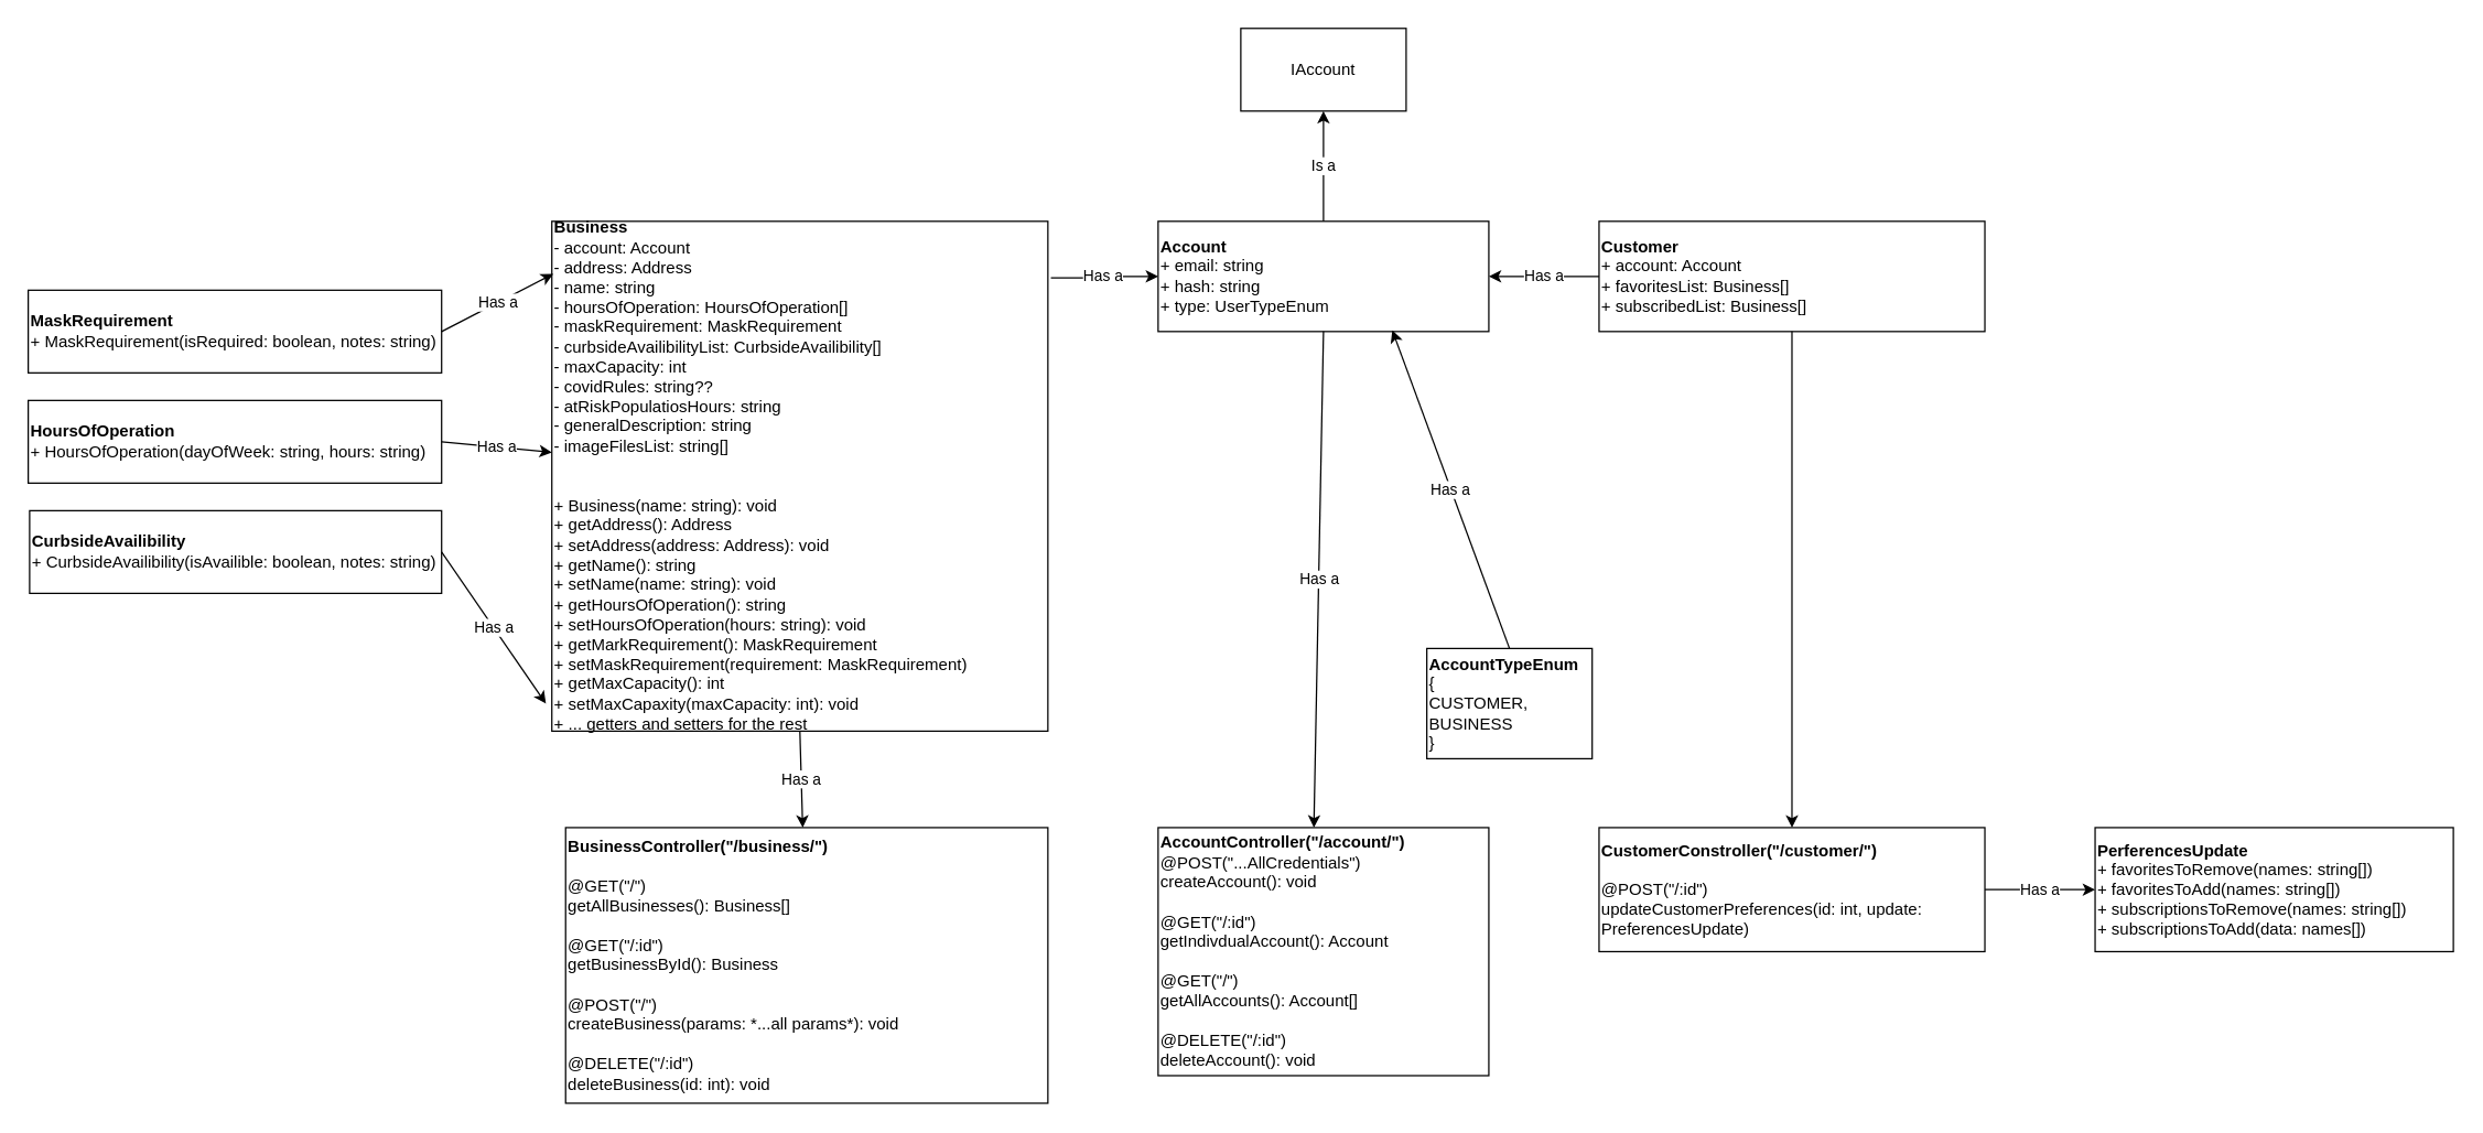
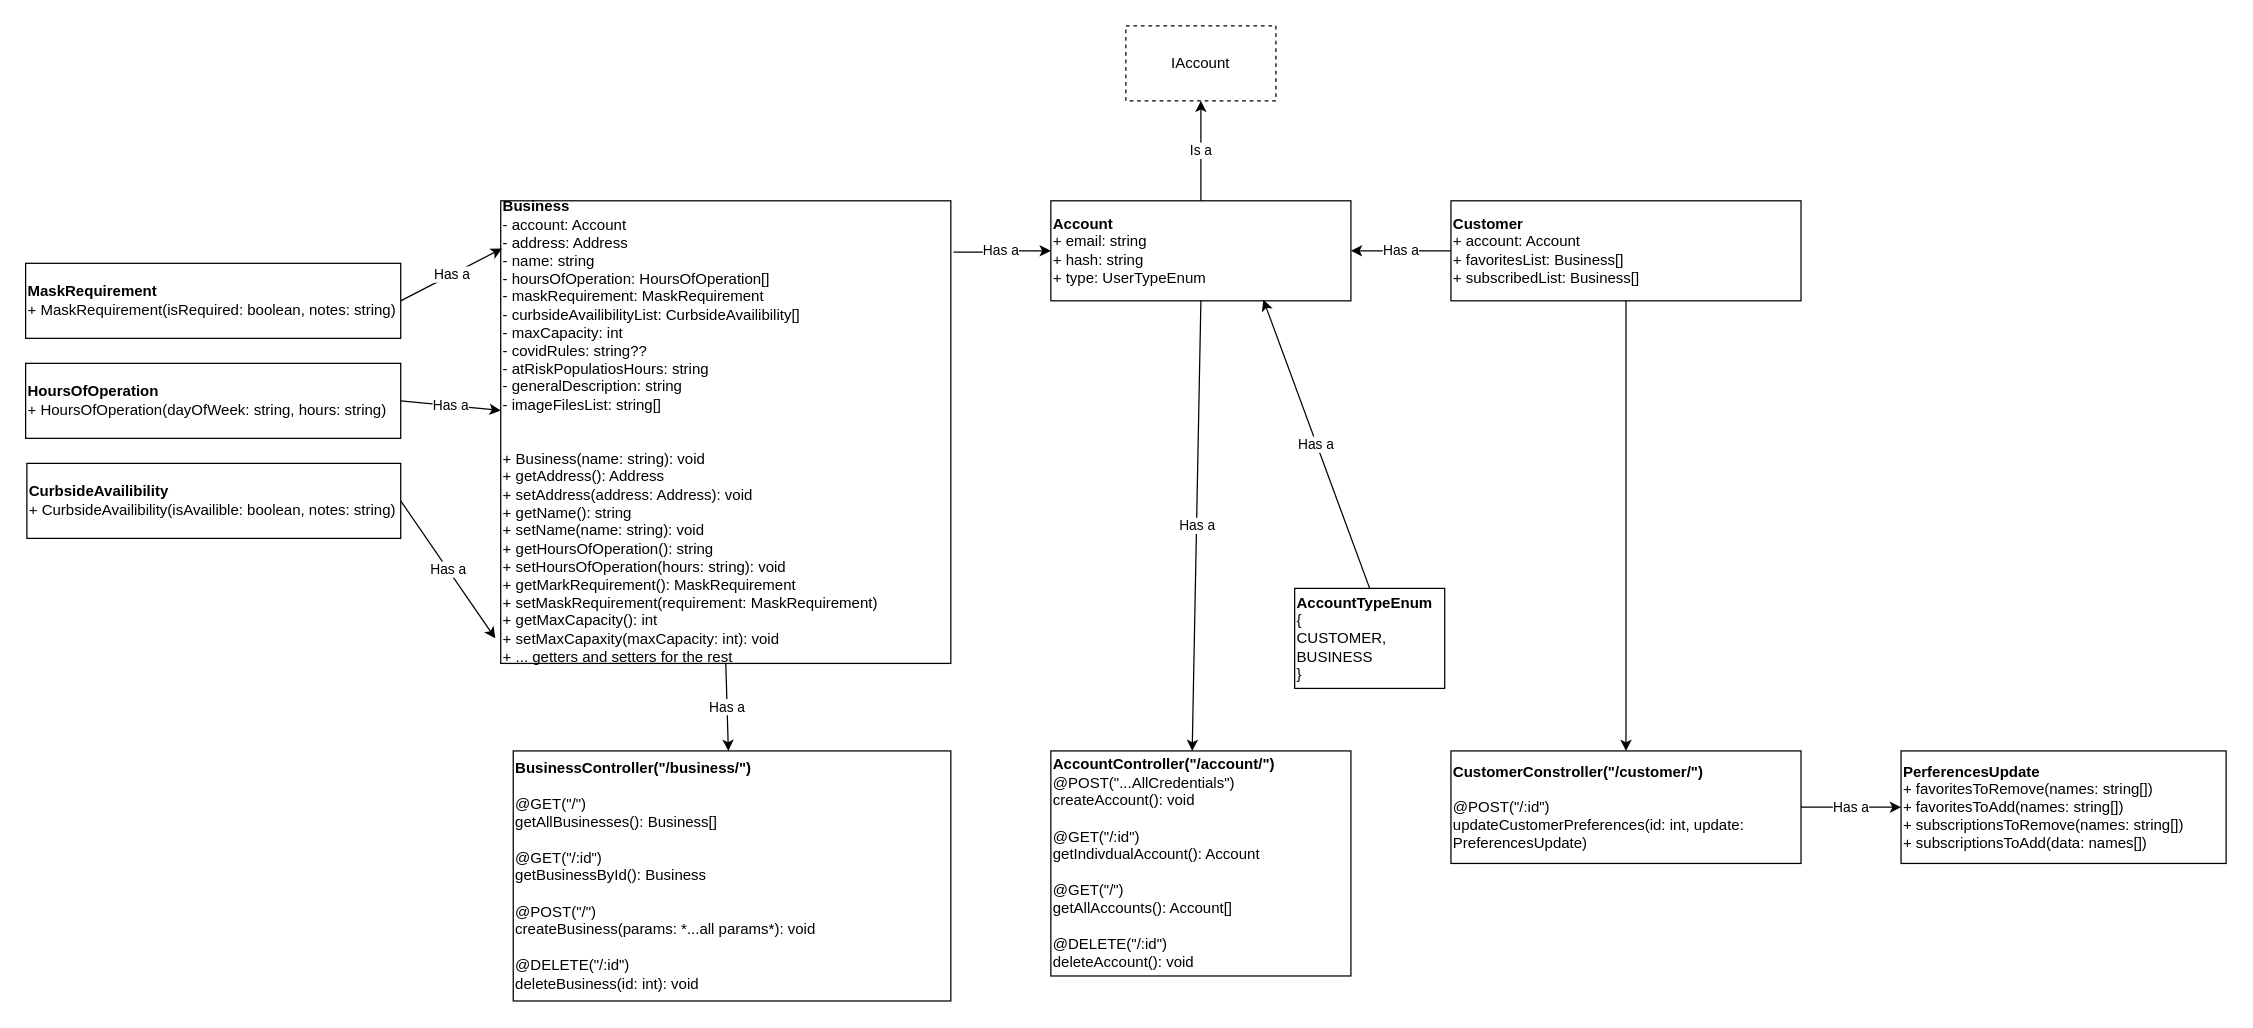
  <mxCell id="0" />
  <mxCell id="1" parent="0" />
- <mxCell id="2" value="IAccount&lt;br&gt;" style="rounded=0;whiteSpace=wrap;html=1;" parent="1" vertex="1"><mxGeometry x="900" y="20" width="120" height="60" as="geometry" /></mxCell>
+ <mxCell id="2" value="IAccount&lt;br&gt;" style="rounded=0;whiteSpace=wrap;html=1;dashed=1;" parent="1" vertex="1"><mxGeometry x="900" y="20" width="120" height="60" as="geometry" /></mxCell>
  <mxCell id="3" value="&lt;b&gt;Business&lt;br&gt;&lt;/b&gt;- account: Account&lt;br&gt;- address: Address&lt;br&gt;- name: string&lt;br&gt;- hoursOfOperation: HoursOfOperation[]&lt;br&gt;- maskRequirement: MaskRequirement&lt;br&gt;- curbsideAvailibilityList: CurbsideAvailibility[]&lt;br&gt;- maxCapacity: int&lt;br&gt;- covidRules: string??&lt;br&gt;- atRiskPopulatiosHours: string&lt;br&gt;- generalDescription: string&lt;br&gt;- imageFilesList: string[]&lt;br&gt;&lt;br&gt;&lt;br&gt;+ Business(name: string): void&lt;br&gt;+ getAddress(): Address&lt;br&gt;+ setAddress(address: Address): void&lt;br&gt;+ getName(): string&lt;br&gt;+ setName(name: string): void&lt;br&gt;+ getHoursOfOperation(): string&lt;br&gt;+ setHoursOfOperation(hours: string): void&lt;br&gt;+ getMarkRequirement(): MaskRequirement&lt;br&gt;+ setMaskRequirement(requirement: MaskRequirement)&lt;br&gt;+ getMaxCapacity(): int&lt;br&gt;+ setMaxCapaxity(maxCapacity: int): void&lt;br&gt;+ ... getters and setters for the rest" style="rounded=0;whiteSpace=wrap;html=1;align=left;" parent="1" vertex="1"><mxGeometry y="160" width="360" height="370" as="geometry" x="400" /></mxCell>
  <mxCell id="4" value="Has a" style="edgeStyle=orthogonalEdgeStyle;rounded=0;orthogonalLoop=1;jettySize=auto;html=1;entryX=0;entryY=0.5;entryDx=0;entryDy=0;exitX=1.006;exitY=0.111;exitDx=0;exitDy=0;exitPerimeter=0;" edge="1" parent="1" source="3" target="5"><mxGeometry relative="1" as="geometry"><mxPoint x="800" y="320" as="sourcePoint" /></mxGeometry></mxCell>
  <mxCell id="5" value="&lt;b&gt;Account&lt;/b&gt;&lt;br&gt;+ email: string&lt;br&gt;+ hash: string&lt;br&gt;+ type: UserTypeEnum" style="rounded=0;whiteSpace=wrap;html=1;align=left;" parent="1" vertex="1"><mxGeometry x="840" y="160" width="240" height="80" as="geometry" /></mxCell>
  <mxCell id="6" value="&lt;b&gt;BusinessController(&quot;/business/&quot;)&lt;/b&gt;&lt;br&gt;&lt;br&gt;@GET(&quot;/&quot;)&lt;br&gt;getAllBusinesses(): Business[]&lt;br&gt;&lt;br&gt;@GET(&quot;/:id&quot;)&lt;br&gt;getBusinessById(): Business&lt;br&gt;&lt;br&gt;@POST(&quot;/&quot;)&lt;br&gt;createBusiness(params: *...all params*): void&lt;br&gt;&lt;br&gt;@DELETE(&quot;/:id&quot;)&lt;br&gt;deleteBusiness(id: int): void" style="rounded=0;whiteSpace=wrap;html=1;align=left;" parent="1" vertex="1"><mxGeometry x="410" y="600" width="350" height="200" as="geometry" /></mxCell>
  <mxCell id="7" value="&lt;b&gt;AccountController(&quot;/account/&quot;)&lt;br&gt;&lt;/b&gt;@POST(&quot;...AllCredentials&quot;)&lt;br&gt;createAccount(): void&lt;br&gt;&lt;br&gt;@GET(&quot;/:id&quot;)&lt;br&gt;getIndivdualAccount(): Account&lt;br&gt;&lt;br&gt;@GET(&quot;/&quot;)&lt;br&gt;getAllAccounts(): Account[]&lt;br&gt;&lt;br&gt;@DELETE(&quot;/:id&quot;)&lt;br&gt;deleteAccount(): void" style="rounded=0;whiteSpace=wrap;html=1;align=left;" parent="1" vertex="1"><mxGeometry x="840" y="600" width="240" height="180" as="geometry" /></mxCell>
  <mxCell id="8" value="Has a" style="endArrow=classic;html=1;exitX=0.5;exitY=1;exitDx=0;exitDy=0;entryX=0.471;entryY=0;entryDx=0;entryDy=0;entryPerimeter=0;" parent="1" source="5" target="7" edge="1"><mxGeometry width="50" height="50" relative="1" as="geometry"><mxPoint x="750" y="270" as="sourcePoint" /><mxPoint x="967.711" y="610" as="targetPoint" /></mxGeometry></mxCell>
  <mxCell id="9" value="Has a" style="endArrow=classic;html=1;exitX=0.5;exitY=1;exitDx=0;exitDy=0;" parent="1" source="3" target="6" edge="1"><mxGeometry width="50" height="50" relative="1" as="geometry"><mxPoint x="480" y="310" as="sourcePoint" /><mxPoint x="530" y="260" as="targetPoint" /></mxGeometry></mxCell>
  <mxCell id="10" value="Is a" style="endArrow=classic;html=1;exitX=0.5;exitY=0;exitDx=0;exitDy=0;entryX=0.5;entryY=1;entryDx=0;entryDy=0;" parent="1" source="5" target="2" edge="1"><mxGeometry width="50" height="50" relative="1" as="geometry"><mxPoint x="840" y="250" as="sourcePoint" /><mxPoint x="880" y="140" as="targetPoint" /></mxGeometry></mxCell>
  <mxCell id="11" value="&lt;b&gt;MaskRequirement&lt;br&gt;&lt;/b&gt;+ MaskRequirement(isRequired: boolean, notes: string)" style="rounded=0;whiteSpace=wrap;html=1;align=left;" vertex="1" parent="1"><mxGeometry x="20" y="210" width="300" height="60" as="geometry" /></mxCell>
  <mxCell id="12" value="Has a" style="endArrow=classic;html=1;exitX=1;exitY=0.5;exitDx=0;exitDy=0;entryX=0.003;entryY=0.103;entryDx=0;entryDy=0;entryPerimeter=0;" edge="1" parent="1" source="11" target="3"><mxGeometry width="50" height="50" relative="1" as="geometry"><mxPoint x="110" y="350" as="sourcePoint" /><mxPoint x="160" y="300" as="targetPoint" /></mxGeometry></mxCell>
  <mxCell id="13" value="&lt;b&gt;HoursOfOperation&lt;br&gt;&lt;/b&gt;+ HoursOfOperation(dayOfWeek: string, hours: string)" style="rounded=0;whiteSpace=wrap;html=1;align=left;" vertex="1" parent="1"><mxGeometry x="20" y="290" width="300" height="60" as="geometry" /></mxCell>
  <mxCell id="14" value="Has a" style="endArrow=classic;html=1;exitX=1;exitY=0.5;exitDx=0;exitDy=0;" edge="1" parent="1" source="13" target="3"><mxGeometry width="50" height="50" relative="1" as="geometry"><mxPoint x="150" y="550" as="sourcePoint" /><mxPoint x="297" y="290" as="targetPoint" /></mxGeometry></mxCell>
  <mxCell id="15" value="CurbsideAvailibility&lt;br&gt;&lt;span style=&quot;font-weight: normal&quot;&gt;+ CurbsideAvailibility(isAvailible: boolean, notes: string)&lt;br&gt;&lt;/span&gt;" style="rounded=0;whiteSpace=wrap;html=1;fontStyle=1;align=left;" vertex="1" parent="1"><mxGeometry x="21" y="370" width="299" height="60" as="geometry" /></mxCell>
  <mxCell id="16" value="Has a" style="endArrow=classic;html=1;exitX=1;exitY=0.5;exitDx=0;exitDy=0;entryX=-0.012;entryY=0.946;entryDx=0;entryDy=0;entryPerimeter=0;" edge="1" parent="1" source="15" target="3"><mxGeometry width="50" height="50" relative="1" as="geometry"><mxPoint x="90" y="620" as="sourcePoint" /><mxPoint x="140" y="570" as="targetPoint" /></mxGeometry></mxCell>
  <mxCell id="17" value="&lt;b&gt;AccountTypeEnum &lt;br&gt;&lt;/b&gt;{&lt;br&gt;CUSTOMER,&lt;br&gt;BUSINESS&lt;br&gt;}" style="rounded=0;whiteSpace=wrap;html=1;align=left;" vertex="1" parent="1"><mxGeometry x="1035" y="470" width="120" height="80" as="geometry" /></mxCell>
  <mxCell id="18" value="Has a" style="endArrow=classic;html=1;exitX=0.5;exitY=0;exitDx=0;exitDy=0;entryX=0.708;entryY=0.988;entryDx=0;entryDy=0;entryPerimeter=0;" edge="1" parent="1" source="17" target="5"><mxGeometry width="50" height="50" relative="1" as="geometry"><mxPoint x="970" y="280" as="sourcePoint" /><mxPoint x="1020" y="230" as="targetPoint" /></mxGeometry></mxCell>
  <mxCell id="19" value="&lt;b&gt;Customer&lt;br&gt;&lt;/b&gt;+ account: Account&lt;br&gt;+ favoritesList: Business[]&lt;br&gt;+ subscribedList: Business[]" style="rounded=0;whiteSpace=wrap;html=1;fontStyle=0;align=left;" vertex="1" parent="1"><mxGeometry x="1160" y="160" width="280" height="80" as="geometry" /></mxCell>
  <mxCell id="20" value="Has a" style="endArrow=classic;html=1;exitX=0;exitY=0.5;exitDx=0;exitDy=0;entryX=1;entryY=0.5;entryDx=0;entryDy=0;" edge="1" parent="1" source="19" target="5"><mxGeometry width="50" height="50" relative="1" as="geometry"><mxPoint x="1220" y="380" as="sourcePoint" /><mxPoint x="1270" y="330" as="targetPoint" /></mxGeometry></mxCell>
  <mxCell id="21" value="Has a" style="edgeStyle=orthogonalEdgeStyle;rounded=0;orthogonalLoop=1;jettySize=auto;html=1;exitX=1;exitY=0.5;exitDx=0;exitDy=0;" edge="1" parent="1" source="22" target="24"><mxGeometry relative="1" as="geometry" /></mxCell>
  <mxCell id="22" value="&lt;b&gt;CustomerConstroller(&quot;/customer/&quot;)&lt;/b&gt;&lt;br&gt;&lt;br&gt;@POST(&quot;/:id&quot;)&lt;br&gt;updateCustomerPreferences(id: int, update: PreferencesUpdate)" style="rounded=0;whiteSpace=wrap;html=1;align=left;" vertex="1" parent="1"><mxGeometry x="1160" y="600" width="280" height="90" as="geometry" /></mxCell>
  <mxCell id="23" value="" style="endArrow=classic;html=1;exitX=0.5;exitY=1;exitDx=0;exitDy=0;entryX=0.5;entryY=0;entryDx=0;entryDy=0;" edge="1" parent="1" source="19" target="22"><mxGeometry width="50" height="50" relative="1" as="geometry"><mxPoint x="1230" y="360" as="sourcePoint" /><mxPoint x="1280" y="310" as="targetPoint" /></mxGeometry></mxCell>
  <mxCell id="24" value="&lt;b&gt;PerferencesUpdate&lt;/b&gt;&lt;br&gt;+ favoritesToRemove(names: string[])&lt;br&gt;+ favoritesToAdd(names: string[])&lt;br&gt;+ subscriptionsToRemove(names: string[])&lt;br&gt;+ subscriptionsToAdd(data: names[])" style="rounded=0;whiteSpace=wrap;html=1;align=left;" vertex="1" parent="1"><mxGeometry x="1520" y="600" width="260" height="90" as="geometry" /></mxCell>
